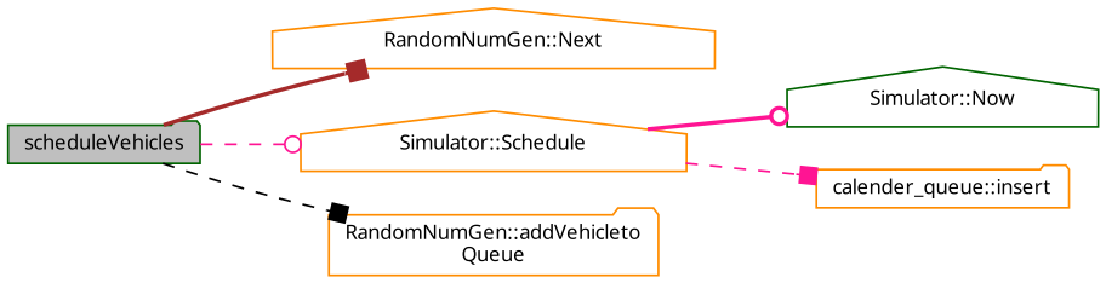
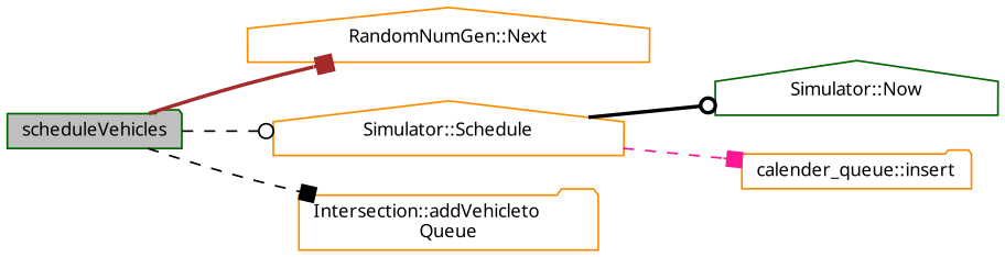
  digraph {
    fontname="Noto Sans"
    rankdir=LR
    node [color=darkorange fillcolor=white fontname="Noto Sans" fontsize=10 shape=folder style=filled]
    edge [arrowhead=box color=deeppink fontname="Noto Sans" fontsize=10 labelfontname=Helvetica labelfontsize=10 style=dashed]
    n1 [color=darkgreen fillcolor=grey75 fontcolor=black height=0.2 label=scheduleVehicles width=0.4]
    n2 [height=0.2 label="RandomNumGen::Next" shape=house width=0.4]
    n3 [height=0.2 label="Simulator::Schedule" shape=house width=0.4]
-   n4 [height=0.2 label="RandomNumGen::addVehicleto\lQueue" width=0.4]
+   n4 [height=0.2 label="Intersection::addVehicleto\lQueue" width=0.4]
    n5 [color=darkgreen height=0.2 label="Simulator::Now" shape=house width=0.4]
    n6 [height=0.2 label="calender_queue::insert" width=0.4]
    n1 -> n2 [color=brown style=bold]
-   n1 -> n3 [arrowhead=odot]
+   n1 -> n3 [arrowhead=odot color=black]
    n1 -> n4 [color=black]
-   n3 -> n5 [arrowhead=odot style=bold]
+   n3 -> n5 [arrowhead=odot color=black style=bold]
    n3 -> n6
  }
